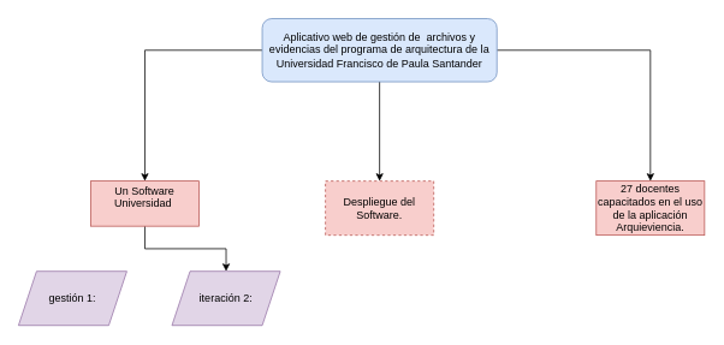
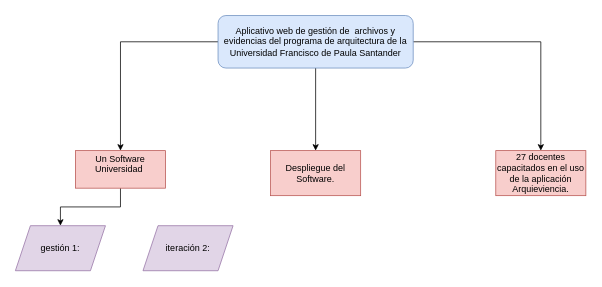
  <mxCell id="0" />
  <mxCell id="1" parent="0" />
  <mxCell id="2" style="edgeStyle=orthogonalEdgeStyle;rounded=0;orthogonalLoop=1;jettySize=auto;html=1;" edge="1" parent="1" source="5" target="8"><mxGeometry relative="1" as="geometry" /></mxCell>
  <mxCell id="3" style="edgeStyle=orthogonalEdgeStyle;rounded=0;orthogonalLoop=1;jettySize=auto;html=1;" edge="1" parent="1" source="5" target="9"><mxGeometry relative="1" as="geometry" /></mxCell>
  <mxCell id="4" style="edgeStyle=orthogonalEdgeStyle;rounded=0;orthogonalLoop=1;jettySize=auto;html=1;entryX=0.5;entryY=0;entryDx=0;entryDy=0;" edge="1" parent="1" source="5" target="10"><mxGeometry relative="1" as="geometry" /></mxCell>
  <mxCell id="5" value="Aplicativo web de gestión de&amp;nbsp; archivos y evidencias del programa de arquitectura de la Universidad Francisco de Paula Santander" style="rounded=1;whiteSpace=wrap;html=1;fillColor=#dae8fc;strokeColor=#6c8ebf;" vertex="1" parent="1"><mxGeometry x="290" y="20" width="260" height="70" as="geometry" /></mxCell>
- <mxCell id="7" style="edgeStyle=orthogonalEdgeStyle;rounded=0;orthogonalLoop=1;jettySize=auto;html=1;" edge="1" parent="1" source="8" target="12"><mxGeometry relative="1" as="geometry" /></mxCell>
+ <mxCell id="6" style="edgeStyle=orthogonalEdgeStyle;rounded=0;orthogonalLoop=1;jettySize=auto;html=1;" edge="1" parent="1" source="8" target="11"><mxGeometry relative="1" as="geometry" /></mxCell>
  <mxCell id="8" value="&lt;div&gt;Un Software Universidad&amp;nbsp;&lt;/div&gt;&lt;div&gt;&lt;br&gt;&lt;/div&gt;" style="rounded=0;whiteSpace=wrap;html=1;fillColor=#f8cecc;strokeColor=#b85450;" vertex="1" parent="1"><mxGeometry x="100" y="200" width="120" height="50" as="geometry" /></mxCell>
- <mxCell id="9" value="Despliegue del Software." style="rounded=0;whiteSpace=wrap;html=1;fillColor=#f8cecc;strokeColor=#b85450;dashed=1;" vertex="1" parent="1"><mxGeometry x="360" y="200" width="120" height="60" as="geometry" /></mxCell>
+ <mxCell id="9" value="Despliegue del Software." style="rounded=0;whiteSpace=wrap;html=1;fillColor=#f8cecc;strokeColor=#b85450;" vertex="1" parent="1"><mxGeometry x="360" y="200" width="120" height="60" as="geometry" /></mxCell>
  <mxCell id="10" value="27 docentes capacitados en el uso de la aplicación Arquieviencia." style="rounded=0;whiteSpace=wrap;html=1;fillColor=#f8cecc;strokeColor=#b85450;" vertex="1" parent="1"><mxGeometry x="660" y="200" width="120" height="60" as="geometry" /></mxCell>
  <mxCell id="11" value="gestión 1:" style="shape=parallelogram;perimeter=parallelogramPerimeter;whiteSpace=wrap;html=1;fixedSize=1;fillColor=#e1d5e7;strokeColor=#9673a6;" vertex="1" parent="1"><mxGeometry x="20" y="300" width="120" height="60" as="geometry" /></mxCell>
  <mxCell id="12" value="iteración 2:" style="shape=parallelogram;perimeter=parallelogramPerimeter;whiteSpace=wrap;html=1;fixedSize=1;fillColor=#e1d5e7;strokeColor=#9673a6;" vertex="1" parent="1"><mxGeometry x="190" y="300" width="120" height="60" as="geometry" /></mxCell>
